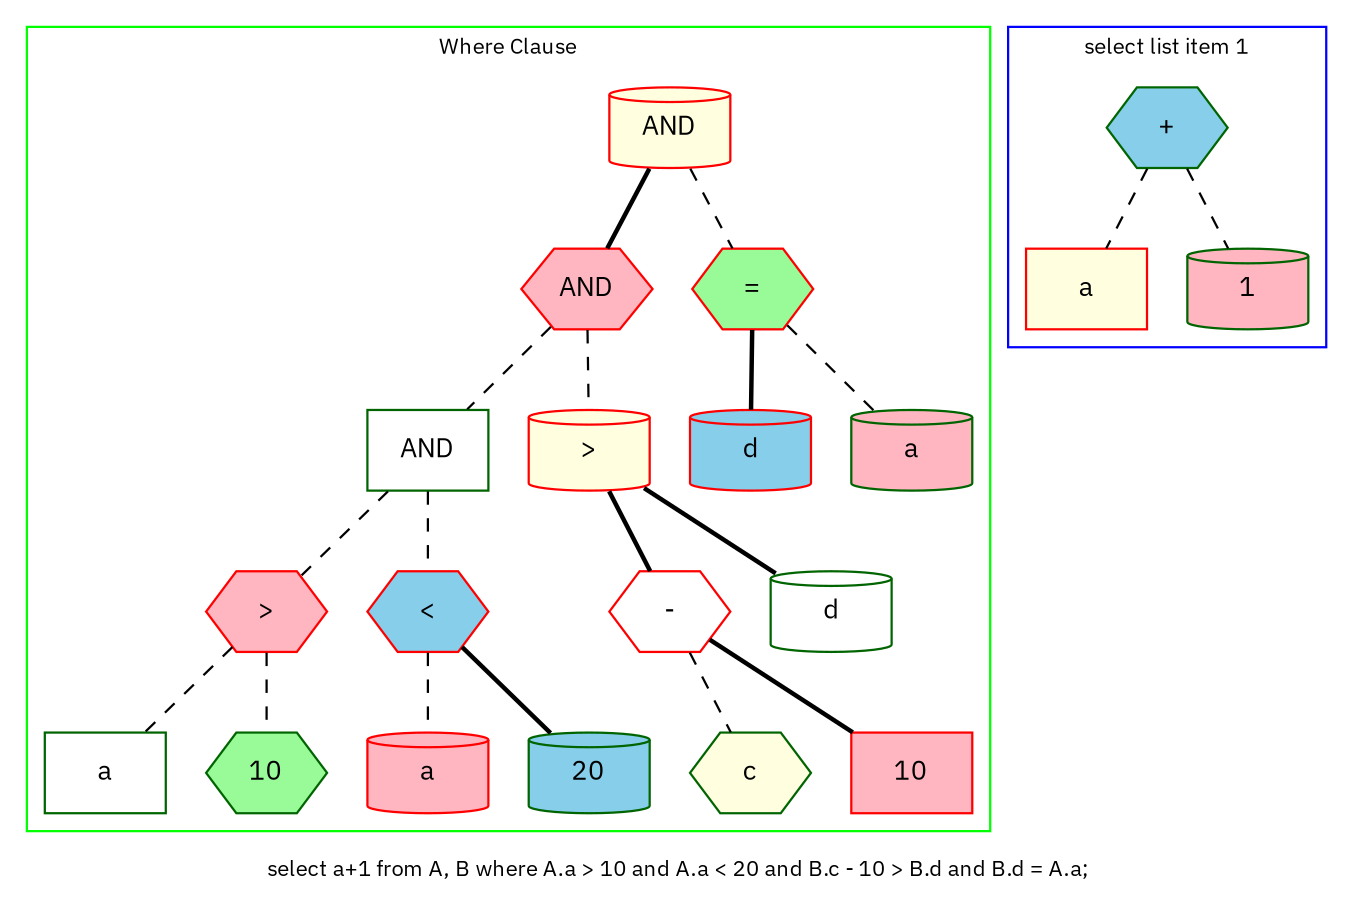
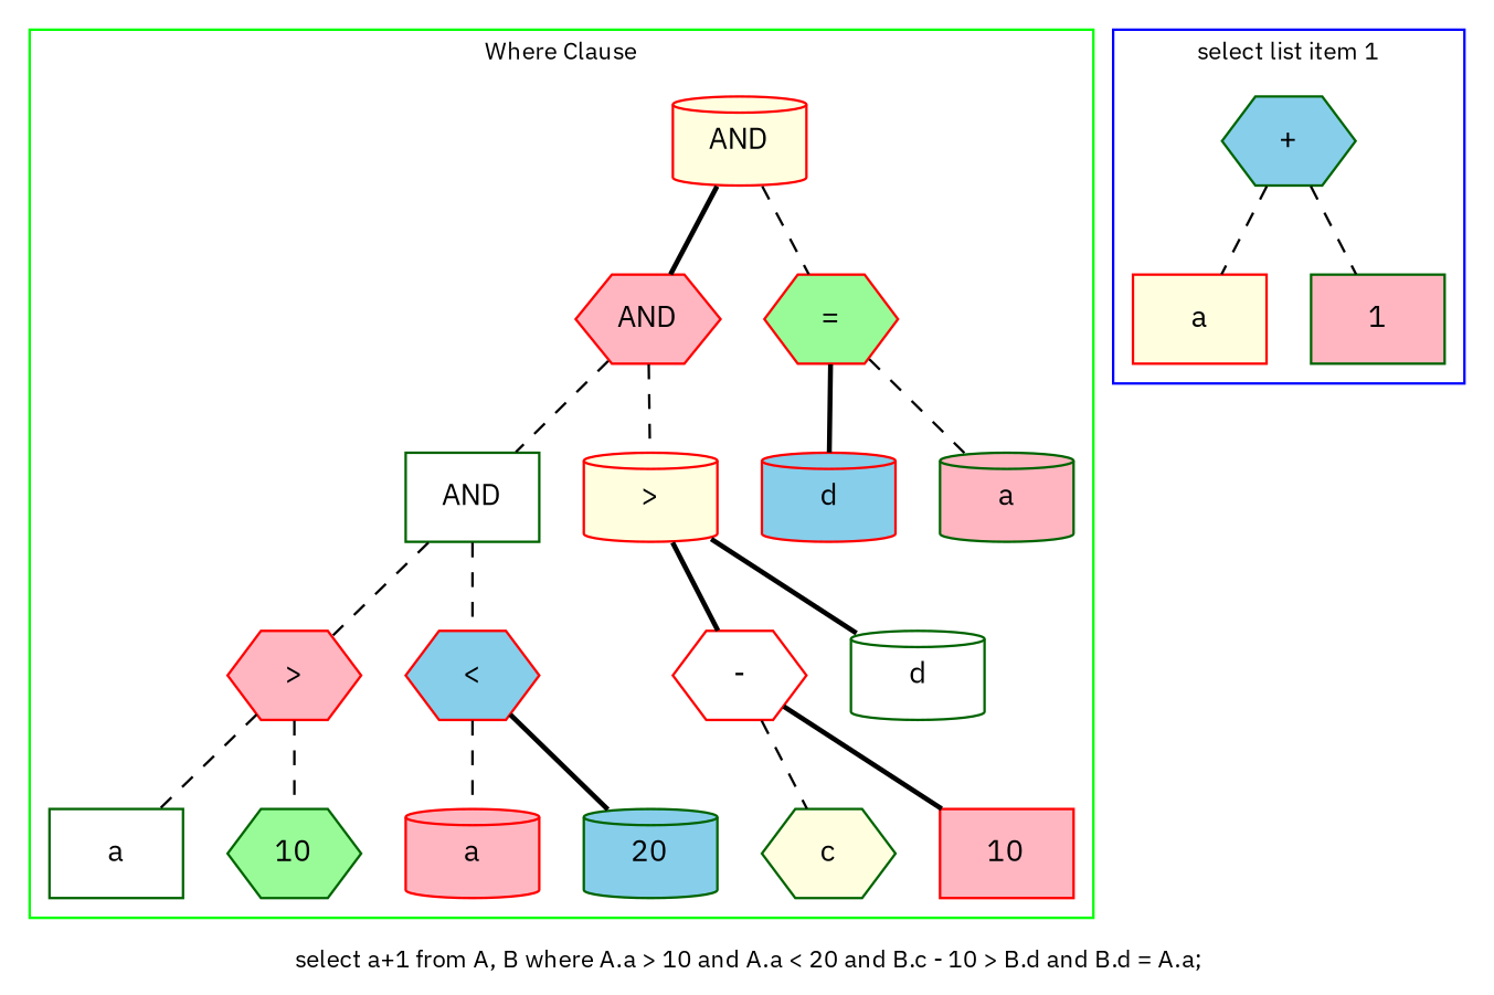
  graph {
    fontsize=10
    label=" select a+1 from A, B where A.a > 10 and A.a < 20 and B.c - 10 > B.d and B.d = A.a;"
    fontname="IBM Plex Sans"
    node [fontsize=12 style=filled fillcolor=lightpink color=red shape=hexagon fontname="IBM Plex Sans"]
    edge [style=dashed fontname="IBM Plex Sans"]
    n1 [label=AND fillcolor=lightyellow shape=cylinder]
    n2 [label=AND]
    n3 [label="=" fillcolor=palegreen]
    n4 [label=a fillcolor=white color=darkgreen shape=box]
    n5 [label=10 fillcolor=palegreen color=darkgreen]
    n6 [label=">"]
    n7 [label=a shape=cylinder]
    n8 [label=20 fillcolor=skyblue color=darkgreen shape=cylinder]
    n9 [label="<" fillcolor=skyblue]
    n10 [label=AND fillcolor=white color=darkgreen shape=box]
    n11 [label=c fillcolor=lightyellow color=darkgreen]
    n12 [label=10 shape=box]
    n13 [label="-" fillcolor=white]
    n14 [label=d fillcolor=white color=darkgreen shape=cylinder]
    n15 [label=">" fillcolor=lightyellow shape=cylinder]
    n16 [label=d fillcolor=skyblue shape=cylinder]
    n17 [label=a color=darkgreen shape=cylinder]
    n18 [label="+" fillcolor=skyblue color=darkgreen]
    n19 [label=a fillcolor=lightyellow shape=box]
-   n20 [label=1 color=darkgreen shape=cylinder]
+   n20 [label=1 color=darkgreen shape=box]
    subgraph cluster_1 {
      color=green
      label="Where Clause"
      n1
      n2
      n3
      n4
      n5
      n6
      n7
      n8
      n9
      n10
      n11
      n12
      n13
      n14
      n15
      n16
      n17
    }
    subgraph cluster_2 {
      color=blue
      label="select list item 1"
      n18
      n19
      n20
    }
    n1 -- n2 [style=bold]
    n1 -- n3
    n2 -- n10
    n2 -- n15
    n3 -- n16 [style=bold]
    n3 -- n17
    n6 -- n4
    n6 -- n5
    n9 -- n7
    n9 -- n8 [style=bold]
    n10 -- n6
    n10 -- n9
    n13 -- n11
    n13 -- n12 [style=bold]
    n15 -- n13 [style=bold]
    n15 -- n14 [style=bold]
    n18 -- n19
    n18 -- n20
  }
